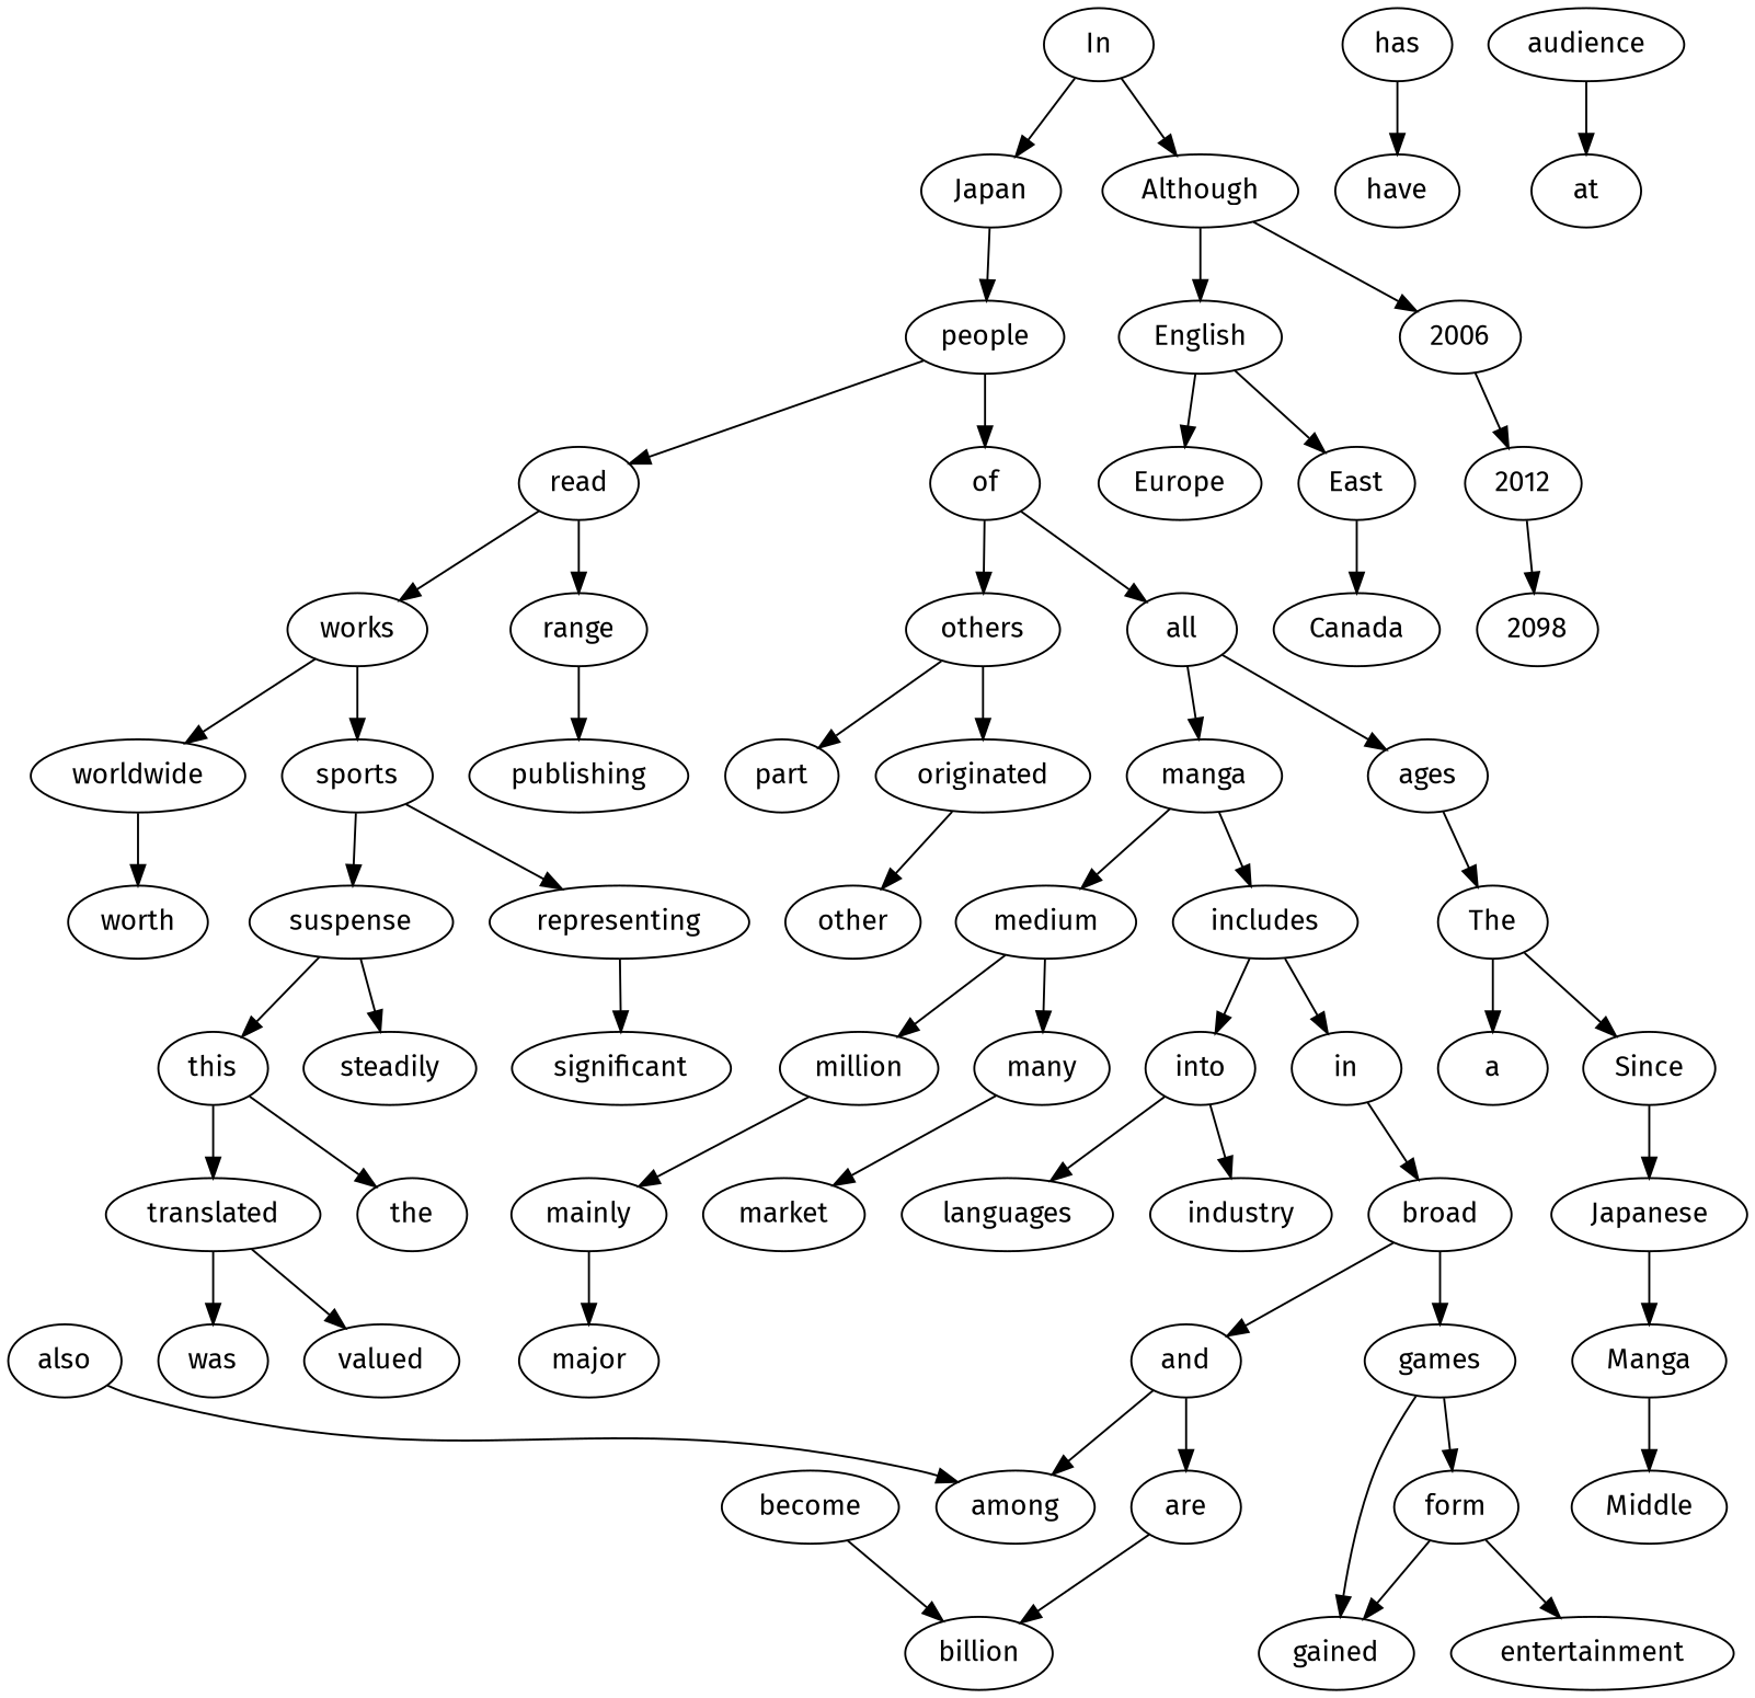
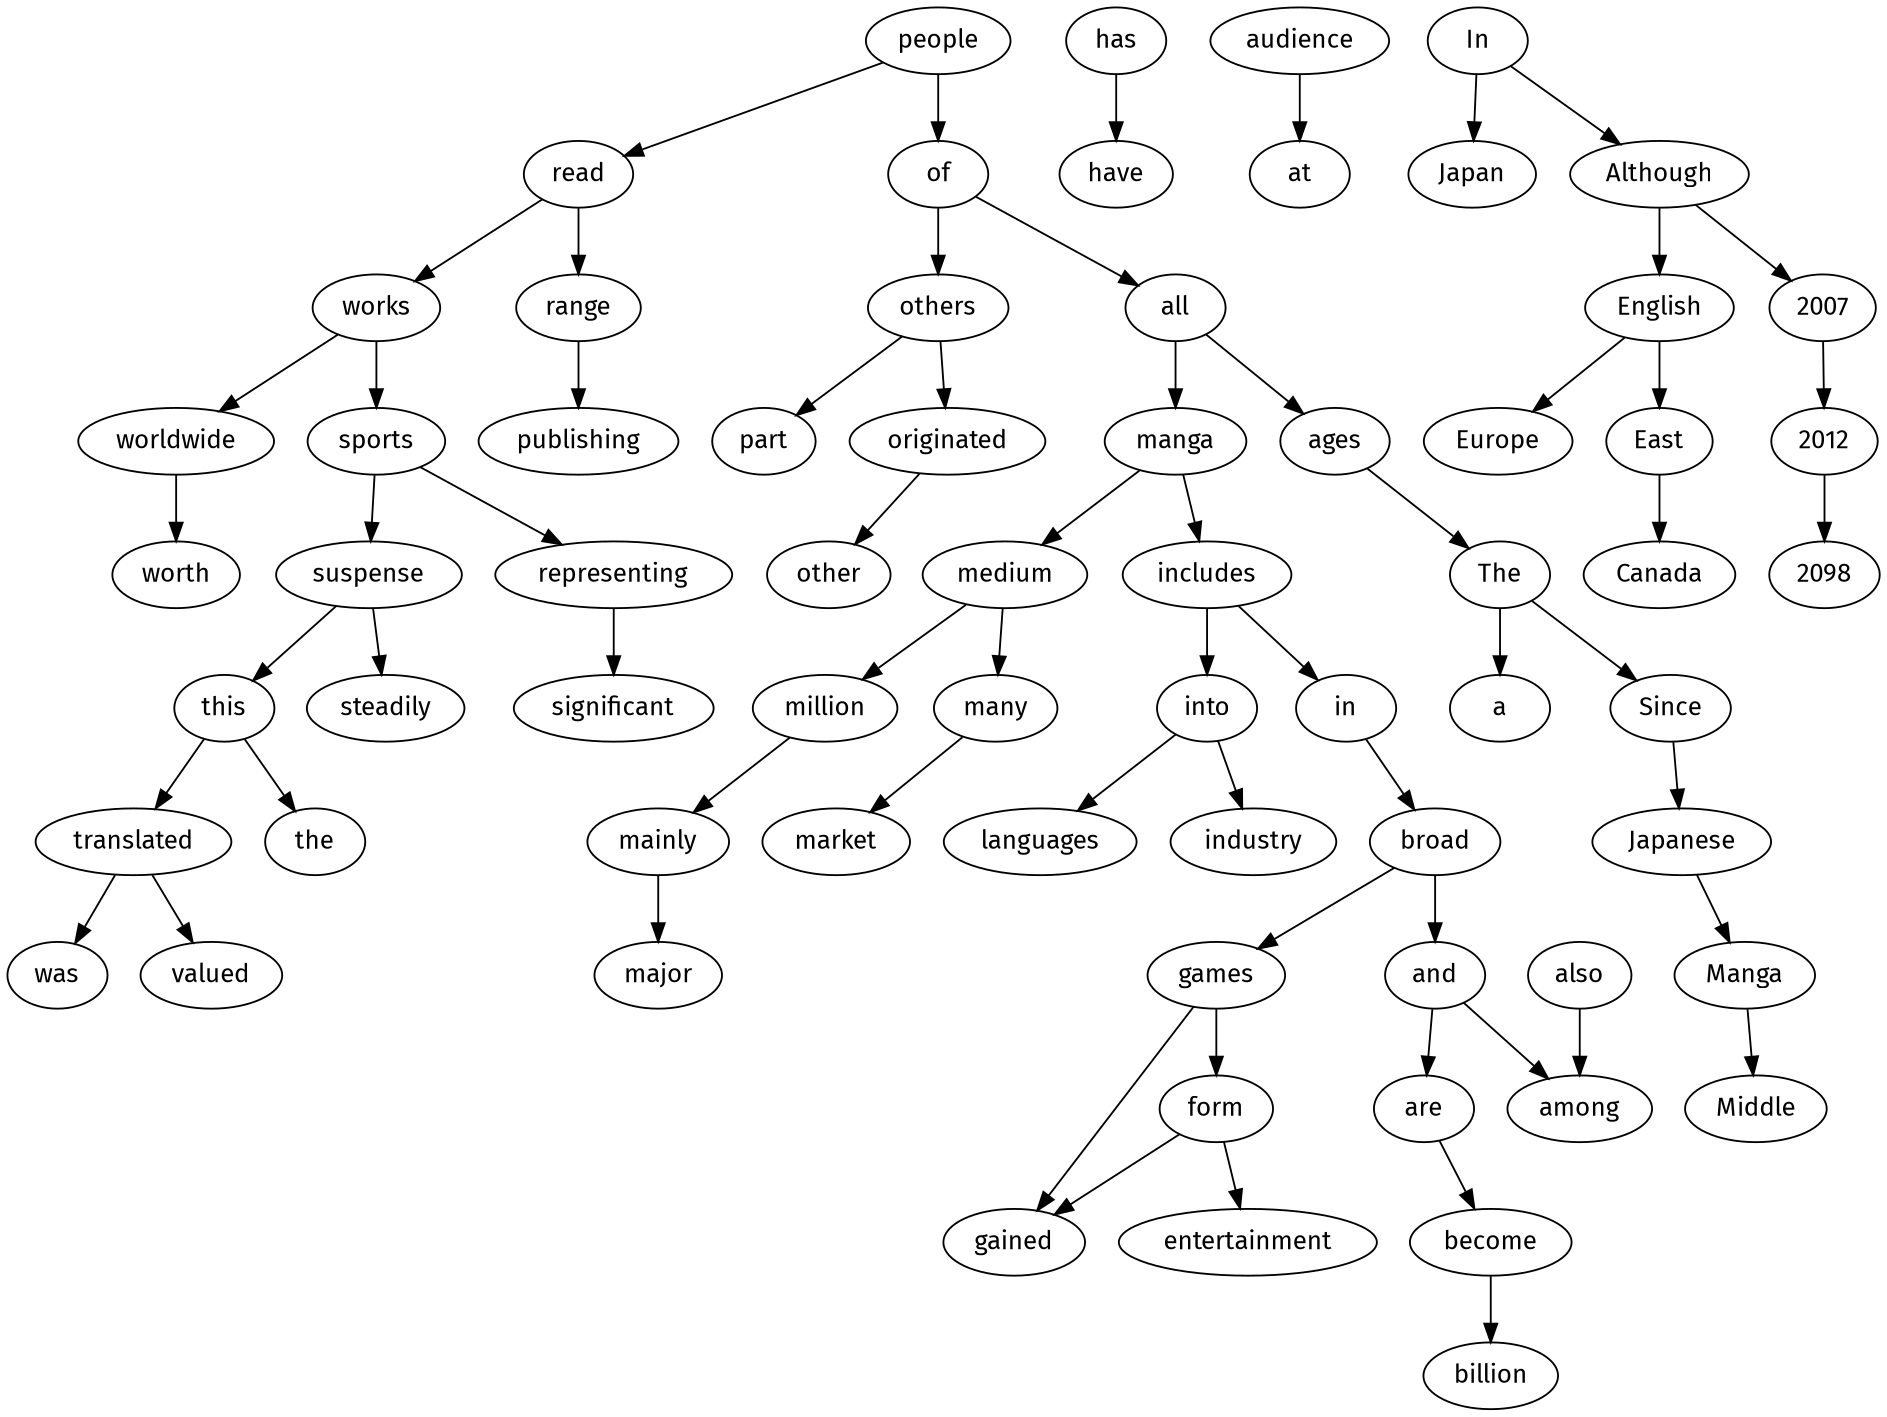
  digraph {
    fontname="Fira Sans"
    node [fontname="Fira Sans"]
    edge [fontname="Fira Sans"]
    worldwide
    worth
    works
    sports
    suspense
    representing
    this
    steadily
    significant
    translated
    was
    valued
    the
    read
    range
    publishing
    people
    of
    others
    all
    part
    originated
    manga
    ages
    other
    medium
    includes
    The
    million
    many
    mainly
    market
    into
    in
    languages
    industry
    broad
    major
    games
    and
    form
    gained
    are
    among
    has
    have
    entertainment
    become
    billion
    audience
    at
    also
    a
    Since
    Japanese
    Manga
    Middle
    Japan
    In
    Although
    English
-   2007 [label=2006]
+   2007
    Europe
    East
    2012
    Canada
    n67 [label=2098]
    worldwide -> worth
    works -> worldwide
    works -> sports
    sports -> suspense
    sports -> representing
    suspense -> this
    suspense -> steadily
    representing -> significant
    this -> translated
    this -> the
    translated -> was
    translated -> valued
    read -> works
    read -> range
    range -> publishing
    people -> read
    people -> of
    of -> others
    of -> all
    others -> part
    others -> originated
    all -> manga
    all -> ages
    originated -> other
    manga -> medium
    manga -> includes
    ages -> The
    medium -> million
    medium -> many
    includes -> into
    includes -> in
    The -> a
    The -> Since
    million -> mainly
    many -> market
    mainly -> major
    into -> languages
    into -> industry
    in -> broad
    broad -> games
    broad -> and
    games -> form
    games -> gained
    and -> are
    and -> among
    form -> gained
    form -> entertainment
-   are -> billion
+   are -> become
    has -> have
    become -> billion
    audience -> at
    also -> among
    Since -> Japanese
    Japanese -> Manga
    Manga -> Middle
-   Japan -> people
    In -> Japan
    In -> Although
    Although -> English
    Although -> 2007
    English -> Europe
    English -> East
    2007 -> 2012
    East -> Canada
    2012 -> n67
  }
